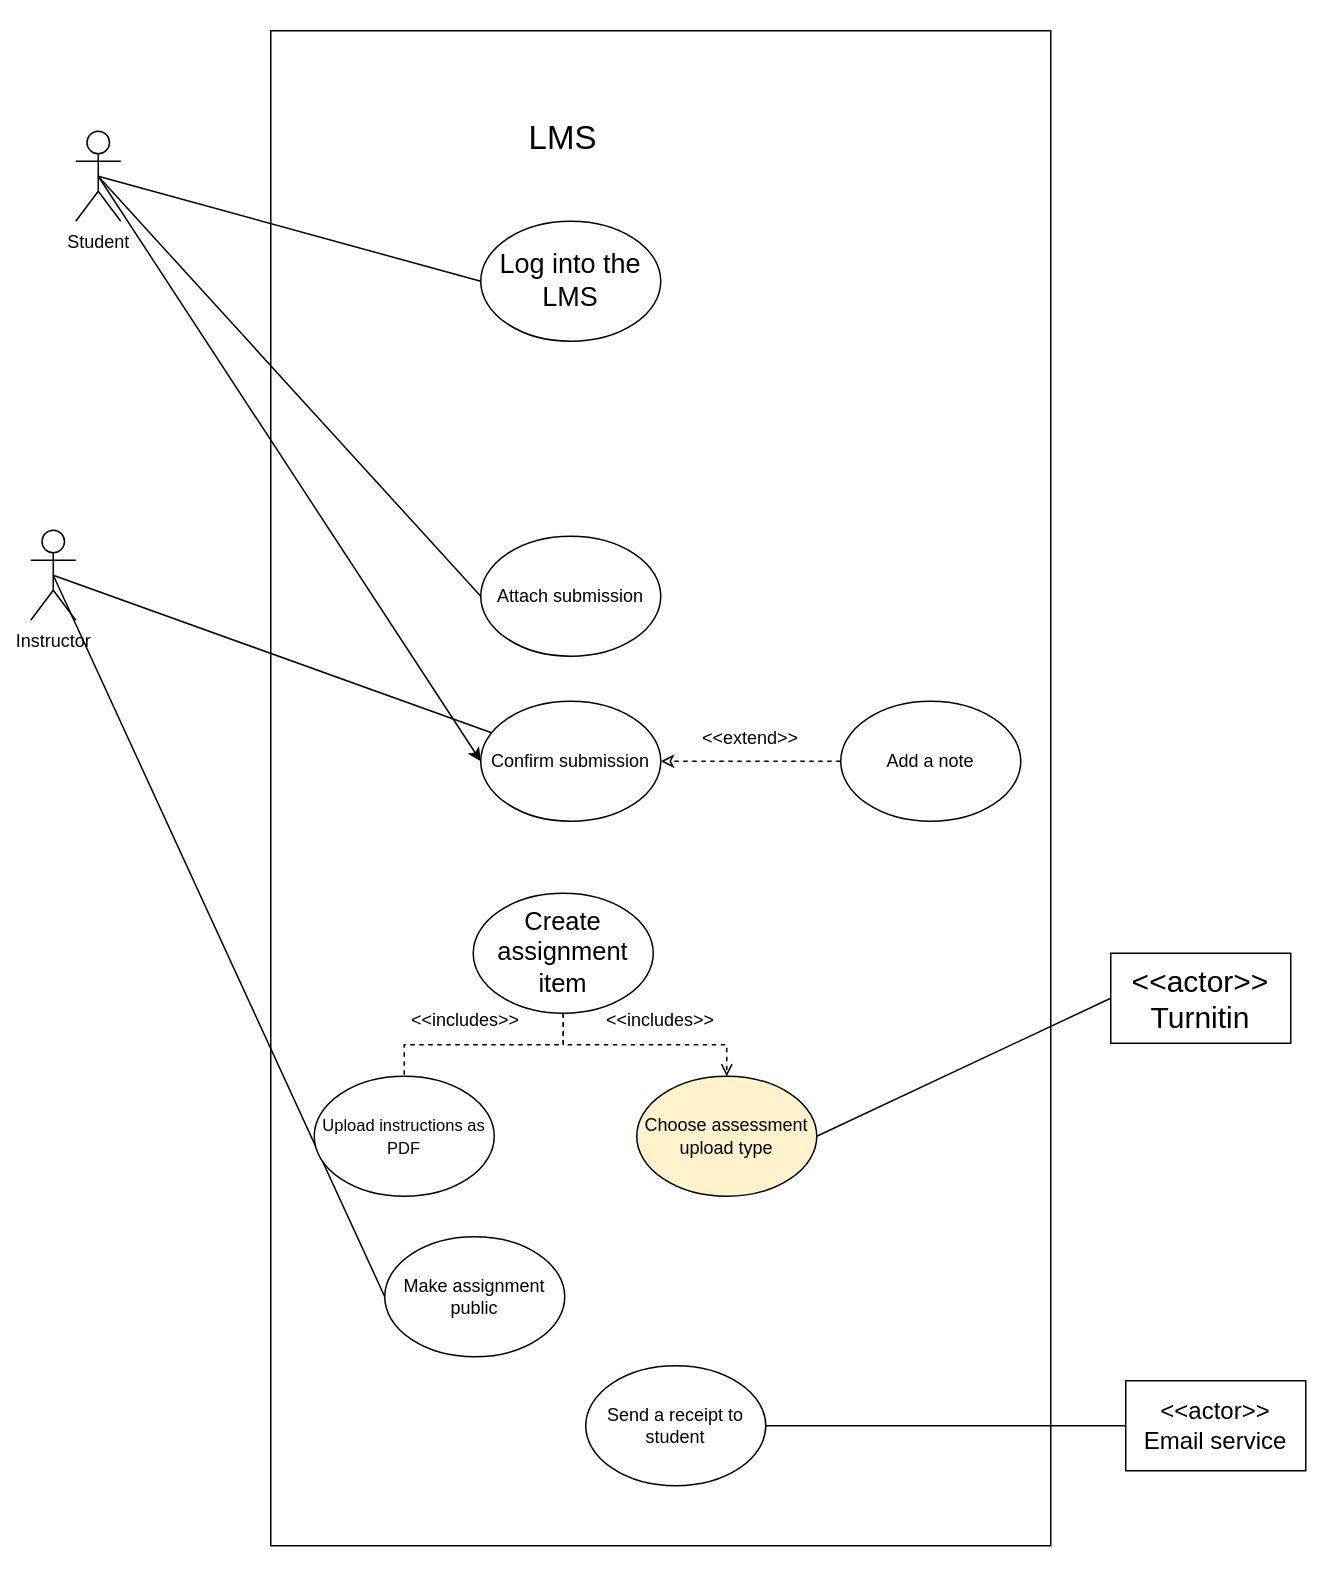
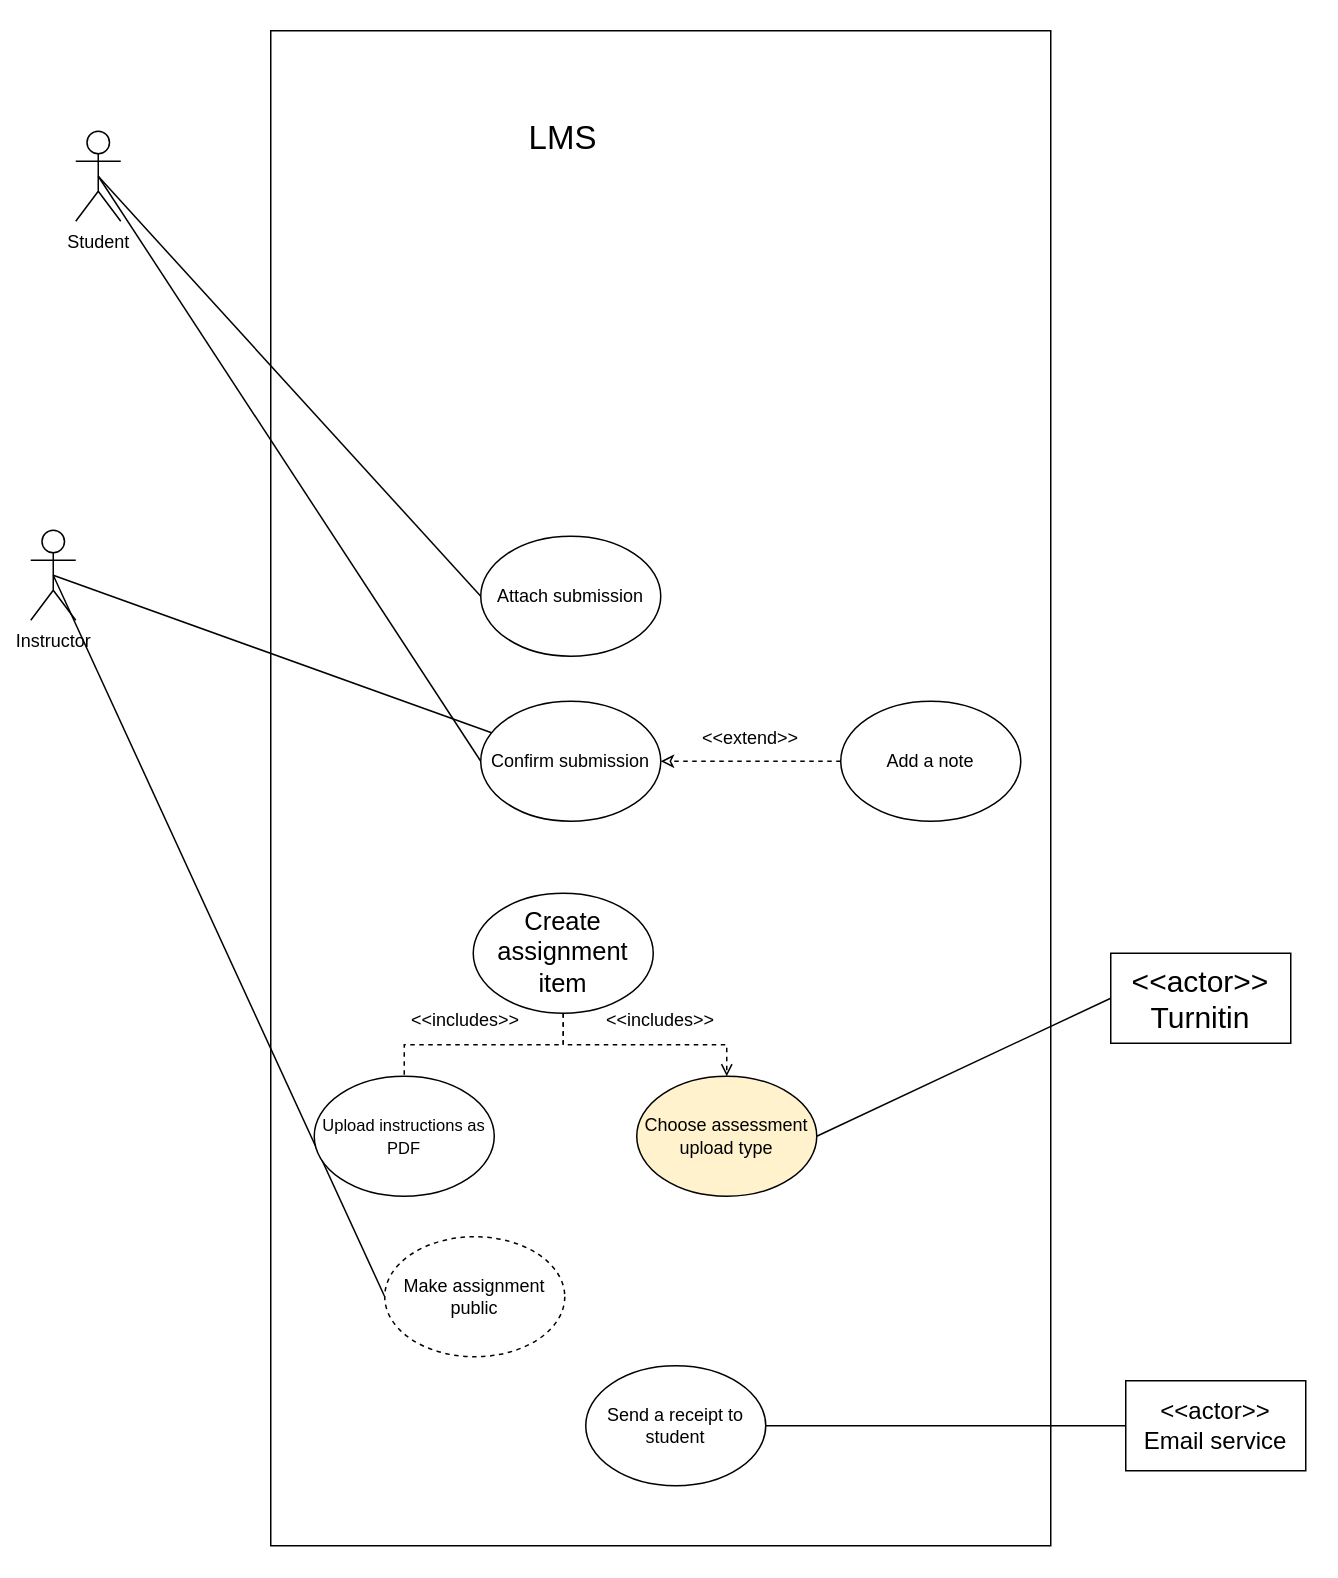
  <mxCell id="0" />
  <mxCell id="1" parent="0" />
  <mxCell id="2" value="" style="rounded=0;whiteSpace=wrap;html=1;" vertex="1" parent="1"><mxGeometry x="180" y="20" width="520" height="1010" as="geometry" /></mxCell>
  <mxCell id="3" value="&lt;font style=&quot;font-size: 22px;&quot;&gt;LMS&lt;/font&gt;" style="text;html=1;align=center;verticalAlign=middle;whiteSpace=wrap;rounded=0;" vertex="1" parent="1"><mxGeometry x="345" y="77" width="60" height="30" as="geometry" /></mxCell>
  <mxCell id="4" style="rounded=0;orthogonalLoop=1;jettySize=auto;html=1;exitX=0.5;exitY=0.5;exitDx=0;exitDy=0;exitPerimeter=0;entryX=0;entryY=0.5;entryDx=0;entryDy=0;endArrow=none;startFill=0;" edge="1" parent="1" source="5" target="20"><mxGeometry relative="1" as="geometry" /></mxCell>
  <mxCell id="5" value="&lt;div&gt;Instructor&lt;/div&gt;" style="shape=umlActor;verticalLabelPosition=bottom;verticalAlign=top;html=1;outlineConnect=0;" vertex="1" parent="1"><mxGeometry x="20" y="353" width="30" height="60" as="geometry" /></mxCell>
- <mxCell id="6" style="rounded=0;orthogonalLoop=1;jettySize=auto;html=1;exitX=0.5;exitY=0.5;exitDx=0;exitDy=0;exitPerimeter=0;entryX=0;entryY=0.5;entryDx=0;entryDy=0;endArrow=none;startFill=0;" edge="1" parent="1" source="9" target="10"><mxGeometry relative="1" as="geometry" /></mxCell>
  <mxCell id="7" style="rounded=0;orthogonalLoop=1;jettySize=auto;html=1;exitX=0.5;exitY=0.5;exitDx=0;exitDy=0;exitPerimeter=0;entryX=0;entryY=0.5;entryDx=0;entryDy=0;endArrow=none;startFill=0;" edge="1" parent="1" source="9" target="21"><mxGeometry relative="1" as="geometry" /></mxCell>
- <mxCell id="8" style="rounded=0;orthogonalLoop=1;jettySize=auto;html=1;exitX=0.5;exitY=0.5;exitDx=0;exitDy=0;exitPerimeter=0;entryX=0;entryY=0.5;entryDx=0;entryDy=0;endArrow=classic;startFill=0;" edge="1" parent="1" source="9" target="22"><mxGeometry relative="1" as="geometry" /></mxCell>
+ <mxCell id="8" style="rounded=0;orthogonalLoop=1;jettySize=auto;html=1;exitX=0.5;exitY=0.5;exitDx=0;exitDy=0;exitPerimeter=0;entryX=0;entryY=0.5;entryDx=0;entryDy=0;endArrow=none;startFill=0;" edge="1" parent="1" source="9" target="22"><mxGeometry relative="1" as="geometry" /></mxCell>
  <mxCell id="9" value="&lt;div&gt;Student&lt;/div&gt;" style="shape=umlActor;verticalLabelPosition=bottom;verticalAlign=top;html=1;outlineConnect=0;" vertex="1" parent="1"><mxGeometry x="50" y="87" width="30" height="60" as="geometry" /></mxCell>
- <mxCell id="10" value="&lt;font style=&quot;font-size: 18px;&quot;&gt;Log into the LMS&lt;/font&gt;" style="ellipse;whiteSpace=wrap;html=1;" vertex="1" parent="1"><mxGeometry x="320" y="147" width="120" height="80" as="geometry" /></mxCell>
  <mxCell id="11" value="" style="endArrow=none;html=1;rounded=0;exitX=0.5;exitY=0.5;exitDx=0;exitDy=0;exitPerimeter=0;" edge="1" parent="1" source="5" target="22"><mxGeometry width="50" height="50" relative="1" as="geometry"><mxPoint x="90" y="287" as="sourcePoint" /><mxPoint x="140" y="237" as="targetPoint" /></mxGeometry></mxCell>
  <mxCell id="12" style="edgeStyle=orthogonalEdgeStyle;rounded=0;orthogonalLoop=1;jettySize=auto;html=1;exitX=0.5;exitY=1;exitDx=0;exitDy=0;entryX=0.5;entryY=0;entryDx=0;entryDy=0;dashed=1;endArrow=none;endFill=0;" edge="1" parent="1" source="14" target="15"><mxGeometry relative="1" as="geometry" /></mxCell>
  <mxCell id="13" style="edgeStyle=orthogonalEdgeStyle;rounded=0;orthogonalLoop=1;jettySize=auto;html=1;exitX=0.5;exitY=1;exitDx=0;exitDy=0;entryX=0.5;entryY=0;entryDx=0;entryDy=0;dashed=1;endArrow=open;endFill=0;" edge="1" parent="1" source="14" target="17"><mxGeometry relative="1" as="geometry" /></mxCell>
  <mxCell id="14" value="&lt;font style=&quot;font-size: 17px;&quot;&gt;Create assignment item&lt;/font&gt;" style="ellipse;whiteSpace=wrap;html=1;" vertex="1" parent="1"><mxGeometry x="315" y="595" width="120" height="80" as="geometry" /></mxCell>
  <mxCell id="15" value="&lt;font style=&quot;font-size: 11px;&quot;&gt;Upload instructions as PDF&lt;/font&gt;" style="ellipse;whiteSpace=wrap;html=1;" vertex="1" parent="1"><mxGeometry x="209" y="717" width="120" height="80" as="geometry" /></mxCell>
  <mxCell id="16" style="rounded=0;orthogonalLoop=1;jettySize=auto;html=1;exitX=1;exitY=0.5;exitDx=0;exitDy=0;entryX=0;entryY=0.5;entryDx=0;entryDy=0;endArrow=none;startFill=0;" edge="1" parent="1" source="17" target="23"><mxGeometry relative="1" as="geometry" /></mxCell>
  <mxCell id="17" value="Choose assessment upload type" style="ellipse;whiteSpace=wrap;html=1;fillColor=#fff2cc;" vertex="1" parent="1"><mxGeometry x="424" y="717" width="120" height="80" as="geometry" /></mxCell>
  <mxCell id="18" value="&amp;lt;&amp;lt;includes&amp;gt;&amp;gt;" style="text;html=1;align=center;verticalAlign=middle;whiteSpace=wrap;rounded=0;" vertex="1" parent="1"><mxGeometry x="410" y="665" width="60" height="30" as="geometry" /></mxCell>
  <mxCell id="19" value="&amp;lt;&amp;lt;includes&amp;gt;&amp;gt;" style="text;html=1;align=center;verticalAlign=middle;whiteSpace=wrap;rounded=0;" vertex="1" parent="1"><mxGeometry x="280" y="665" width="60" height="30" as="geometry" /></mxCell>
- <mxCell id="20" value="Make assignment public" style="ellipse;whiteSpace=wrap;html=1;" vertex="1" parent="1"><mxGeometry x="256" y="824" width="120" height="80" as="geometry" /></mxCell>
+ <mxCell id="20" value="Make assignment public" style="ellipse;whiteSpace=wrap;html=1;dashed=1;" vertex="1" parent="1"><mxGeometry x="256" y="824" width="120" height="80" as="geometry" /></mxCell>
  <mxCell id="21" value="Attach submission" style="ellipse;whiteSpace=wrap;html=1;" vertex="1" parent="1"><mxGeometry x="320" y="357" width="120" height="80" as="geometry" /></mxCell>
  <mxCell id="22" value="Confirm submission" style="ellipse;whiteSpace=wrap;html=1;" vertex="1" parent="1"><mxGeometry x="320" y="467" width="120" height="80" as="geometry" /></mxCell>
  <mxCell id="23" value="&lt;div&gt;&lt;font style=&quot;font-size: 20px;&quot;&gt;&amp;lt;&amp;lt;actor&amp;gt;&amp;gt;&lt;/font&gt;&lt;/div&gt;&lt;div&gt;&lt;font style=&quot;font-size: 20px;&quot;&gt;Turnitin&lt;/font&gt;&lt;/div&gt;" style="rounded=0;whiteSpace=wrap;html=1;" vertex="1" parent="1"><mxGeometry x="740" y="635" width="120" height="60" as="geometry" /></mxCell>
  <mxCell id="24" style="rounded=0;orthogonalLoop=1;jettySize=auto;html=1;entryX=1;entryY=0.5;entryDx=0;entryDy=0;endArrow=classic;endFill=0;dashed=1;" edge="1" parent="1" source="25" target="22"><mxGeometry relative="1" as="geometry" /></mxCell>
  <mxCell id="25" value="Add a note" style="ellipse;whiteSpace=wrap;html=1;" vertex="1" parent="1"><mxGeometry x="560" y="467" width="120" height="80" as="geometry" /></mxCell>
  <mxCell id="26" style="rounded=0;orthogonalLoop=1;jettySize=auto;html=1;exitX=1;exitY=0.5;exitDx=0;exitDy=0;endArrow=none;startFill=0;" edge="1" parent="1" source="27" target="28"><mxGeometry relative="1" as="geometry" /></mxCell>
  <mxCell id="27" value="Send a receipt to student" style="ellipse;whiteSpace=wrap;html=1;" vertex="1" parent="1"><mxGeometry x="390" y="910" width="120" height="80" as="geometry" /></mxCell>
  <mxCell id="28" value="&lt;font style=&quot;font-size: 16px;&quot;&gt;&amp;lt;&amp;lt;actor&amp;gt;&amp;gt;&lt;/font&gt;&lt;div&gt;&lt;font style=&quot;font-size: 16px;&quot;&gt;Email service&lt;/font&gt;&lt;/div&gt;" style="rounded=0;whiteSpace=wrap;html=1;" vertex="1" parent="1"><mxGeometry x="750" y="920" width="120" height="60" as="geometry" /></mxCell>
  <mxCell id="29" value="&amp;lt;&amp;lt;extend&amp;gt;&amp;gt;" style="text;html=1;align=center;verticalAlign=middle;whiteSpace=wrap;rounded=0;" vertex="1" parent="1"><mxGeometry x="470" y="477" width="60" height="30" as="geometry" /></mxCell>
